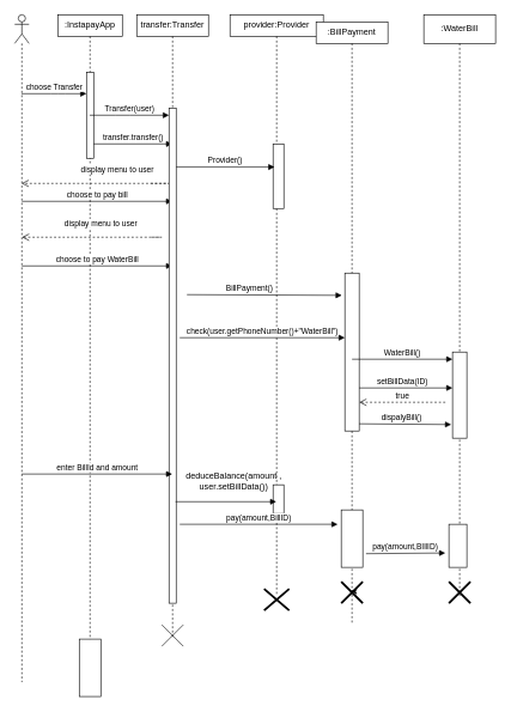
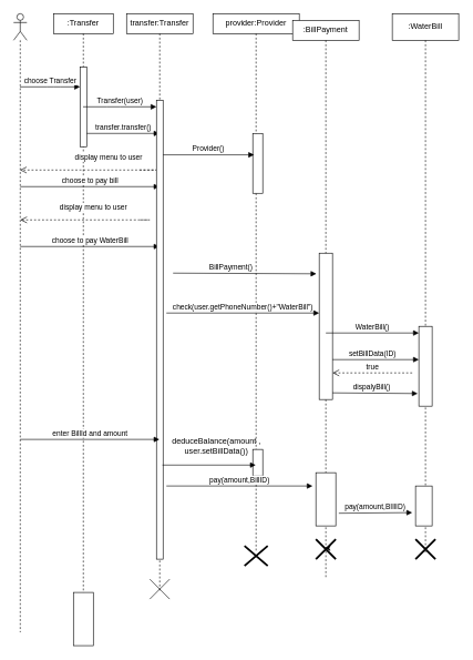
  <mxCell id="0" />
  <mxCell id="1" parent="0" />
  <mxCell id="2" value="" style="shape=umlLifeline;participant=umlActor;perimeter=lifelinePerimeter;whiteSpace=wrap;html=1;container=1;collapsible=0;recursiveResize=0;verticalAlign=top;spacingTop=36;outlineConnect=0;" vertex="1" parent="1"><mxGeometry x="20" y="20" width="20" height="930" as="geometry" /></mxCell>
- <mxCell id="3" value=":&lt;span style=&quot;&quot;&gt;InstapayApp&lt;/span&gt;" style="shape=umlLifeline;perimeter=lifelinePerimeter;whiteSpace=wrap;html=1;container=1;collapsible=0;recursiveResize=0;outlineConnect=0;size=30;" vertex="1" parent="1"><mxGeometry x="80" y="20" width="90" height="930" as="geometry" /></mxCell>
+ <mxCell id="3" value=":&lt;span style=&quot;&quot;&gt;Transfer&lt;/span&gt;" style="shape=umlLifeline;perimeter=lifelinePerimeter;whiteSpace=wrap;html=1;container=1;collapsible=0;recursiveResize=0;outlineConnect=0;size=30;" vertex="1" parent="1"><mxGeometry x="80" y="20" width="90" height="930" as="geometry" /></mxCell>
  <mxCell id="4" value="" style="html=1;points=[];perimeter=orthogonalPerimeter;" vertex="1" parent="3"><mxGeometry x="40" y="80" width="10" height="120" as="geometry" /></mxCell>
  <mxCell id="5" value="transfer.transfer()" style="html=1;verticalAlign=bottom;endArrow=block;" edge="1" parent="3" target="11"><mxGeometry width="80" relative="1" as="geometry"><mxPoint x="50" y="180" as="sourcePoint" /><mxPoint x="130" y="180" as="targetPoint" /></mxGeometry></mxCell>
  <mxCell id="6" value="display menu to user" style="html=1;verticalAlign=bottom;endArrow=open;dashed=1;endSize=8;" edge="1" parent="3" target="2"><mxGeometry x="-0.113" y="-10" relative="1" as="geometry"><mxPoint x="130" y="235" as="sourcePoint" /><mxPoint x="50" y="220" as="targetPoint" /><Array as="points"><mxPoint x="160" y="235" /><mxPoint x="130" y="235" /><mxPoint x="50" y="235" /></Array><mxPoint as="offset" /></mxGeometry></mxCell>
  <mxCell id="7" value="choose to pay bill" style="html=1;verticalAlign=bottom;endArrow=block;" edge="1" parent="3" target="11"><mxGeometry width="80" relative="1" as="geometry"><mxPoint x="-50" y="260" as="sourcePoint" /><mxPoint x="120" y="260" as="targetPoint" /></mxGeometry></mxCell>
  <mxCell id="8" value="display menu to user" style="html=1;verticalAlign=bottom;endArrow=open;dashed=1;endSize=8;" edge="1" parent="3"><mxGeometry y="-10" relative="1" as="geometry"><mxPoint x="130.33" y="310" as="sourcePoint" /><mxPoint x="-50.003" y="310" as="targetPoint" /><Array as="points"><mxPoint x="150" y="310" /><mxPoint x="130.33" y="310" /><mxPoint x="100.33" y="310" /><mxPoint x="70.33" y="310" /></Array><mxPoint as="offset" /></mxGeometry></mxCell>
  <mxCell id="9" value="choose to pay WaterBill" style="html=1;verticalAlign=bottom;endArrow=block;" edge="1" parent="3" target="11"><mxGeometry width="80" relative="1" as="geometry"><mxPoint x="-50" y="350" as="sourcePoint" /><mxPoint x="120" y="350" as="targetPoint" /></mxGeometry></mxCell>
  <mxCell id="10" value="choose Transfer" style="html=1;verticalAlign=bottom;endArrow=block;" edge="1" parent="1" source="2" target="4"><mxGeometry width="80" relative="1" as="geometry"><mxPoint x="350" y="350" as="sourcePoint" /><mxPoint x="430" y="350" as="targetPoint" /><Array as="points"><mxPoint x="80" y="130" /></Array></mxGeometry></mxCell>
  <mxCell id="11" value="transfer:Transfer" style="shape=umlLifeline;perimeter=lifelinePerimeter;whiteSpace=wrap;html=1;container=1;collapsible=0;recursiveResize=0;outlineConnect=0;size=30;" vertex="1" parent="1"><mxGeometry x="190" y="20" width="100" height="870" as="geometry" /></mxCell>
  <mxCell id="12" value="" style="html=1;points=[];perimeter=orthogonalPerimeter;" vertex="1" parent="11"><mxGeometry x="45" y="130" width="10" height="690" as="geometry" /></mxCell>
  <mxCell id="13" value="" style="shape=umlDestroy;" vertex="1" parent="11"><mxGeometry x="35" y="850" width="30" height="30" as="geometry" /></mxCell>
  <mxCell id="14" value="Transfer(user)" style="html=1;verticalAlign=bottom;endArrow=block;" edge="1" parent="1" source="3"><mxGeometry width="80" relative="1" as="geometry"><mxPoint x="130" y="160" as="sourcePoint" /><mxPoint x="235" y="160" as="targetPoint" /><Array as="points"><mxPoint x="170" y="160" /></Array></mxGeometry></mxCell>
  <mxCell id="15" value="provider:Provider" style="shape=umlLifeline;perimeter=lifelinePerimeter;whiteSpace=wrap;html=1;container=1;collapsible=0;recursiveResize=0;outlineConnect=0;size=30;" vertex="1" parent="1"><mxGeometry x="320" y="20" width="130" height="810" as="geometry" /></mxCell>
  <mxCell id="16" value="" style="html=1;verticalAlign=bottom;endArrow=block;entryX=-0.213;entryY=0.141;entryDx=0;entryDy=0;entryPerimeter=0;" edge="1" parent="15" target="24"><mxGeometry width="80" relative="1" as="geometry"><mxPoint x="-60" y="390" as="sourcePoint" /><mxPoint x="100" y="390" as="targetPoint" /></mxGeometry></mxCell>
  <mxCell id="17" value="BillPayment()" style="edgeLabel;html=1;align=center;verticalAlign=middle;resizable=0;points=[];" vertex="1" connectable="0" parent="16"><mxGeometry x="-0.284" y="2" relative="1" as="geometry"><mxPoint x="9" y="-8" as="offset" /></mxGeometry></mxCell>
  <mxCell id="18" value="deduceBalance(amount ,&lt;br&gt;user.setBillData())" style="text;html=1;align=center;verticalAlign=middle;resizable=0;points=[];autosize=1;strokeColor=none;fillColor=none;" vertex="1" parent="15"><mxGeometry x="-75" y="630" width="160" height="40" as="geometry" /></mxCell>
  <mxCell id="19" value="&lt;div style=&quot;background-color: rgb(15, 17, 26); font-family: &amp;quot;Droid Sans Mono&amp;quot;, &amp;quot;monospace&amp;quot;, monospace; font-size: 14px; line-height: 19px;&quot;&gt;&lt;br&gt;&lt;/div&gt;" style="text;html=1;align=center;verticalAlign=middle;resizable=0;points=[];autosize=1;strokeColor=none;fillColor=none;" vertex="1" parent="15"><mxGeometry x="-20" y="660" width="20" height="30" as="geometry" /></mxCell>
  <mxCell id="20" value="" style="html=1;points=[];perimeter=orthogonalPerimeter;" vertex="1" parent="15"><mxGeometry x="60" y="180" width="15" height="90" as="geometry" /></mxCell>
  <mxCell id="21" value="" style="html=1;points=[];perimeter=orthogonalPerimeter;" vertex="1" parent="15"><mxGeometry x="60" y="655" width="15" height="40" as="geometry" /></mxCell>
  <mxCell id="22" value=":BillPayment" style="shape=umlLifeline;perimeter=lifelinePerimeter;whiteSpace=wrap;html=1;container=1;collapsible=0;recursiveResize=0;outlineConnect=0;size=30;" vertex="1" parent="1"><mxGeometry x="440" y="30" width="100" height="840" as="geometry" /></mxCell>
  <mxCell id="23" value="setBillData(ID)" style="html=1;verticalAlign=bottom;endArrow=block;" edge="1" parent="22"><mxGeometry width="80" relative="1" as="geometry"><mxPoint x="50" y="510" as="sourcePoint" /><mxPoint x="190" y="510" as="targetPoint" /></mxGeometry></mxCell>
  <mxCell id="24" value="" style="html=1;points=[];perimeter=orthogonalPerimeter;" vertex="1" parent="22"><mxGeometry x="40" y="350" width="20" height="220" as="geometry" /></mxCell>
  <mxCell id="25" value="" style="shape=umlDestroy;whiteSpace=wrap;html=1;strokeWidth=3;" vertex="1" parent="22"><mxGeometry x="35" y="780" width="30" height="30" as="geometry" /></mxCell>
  <mxCell id="26" style="edgeStyle=none;html=1;entryX=0.442;entryY=0.45;entryDx=0;entryDy=0;entryPerimeter=0;" edge="1" parent="22" source="22" target="25"><mxGeometry relative="1" as="geometry" /></mxCell>
  <mxCell id="27" value="check(user.getPhoneNumber()+&quot;WaterBill&quot;)" style="html=1;verticalAlign=bottom;endArrow=block;" edge="1" parent="1"><mxGeometry width="80" relative="1" as="geometry"><mxPoint x="250" y="470" as="sourcePoint" /><mxPoint x="480" y="470" as="targetPoint" /><mxPoint as="offset" /></mxGeometry></mxCell>
  <mxCell id="28" value="WaterBill()" style="html=1;verticalAlign=bottom;endArrow=block;" edge="1" parent="1"><mxGeometry width="80" relative="1" as="geometry"><mxPoint x="490" y="500" as="sourcePoint" /><mxPoint x="630" y="500" as="targetPoint" /></mxGeometry></mxCell>
  <mxCell id="29" value=":WaterBill" style="shape=umlLifeline;perimeter=lifelinePerimeter;whiteSpace=wrap;html=1;container=1;collapsible=0;recursiveResize=0;outlineConnect=0;" vertex="1" parent="1"><mxGeometry x="590" y="20" width="100" height="810" as="geometry" /></mxCell>
  <mxCell id="30" value="" style="html=1;points=[];perimeter=orthogonalPerimeter;" vertex="1" parent="29"><mxGeometry x="40" y="470" width="20" height="120" as="geometry" /></mxCell>
  <mxCell id="31" value="" style="html=1;points=[];perimeter=orthogonalPerimeter;" vertex="1" parent="29"><mxGeometry x="35" y="710" width="25" height="60" as="geometry" /></mxCell>
  <mxCell id="32" value="true" style="html=1;verticalAlign=bottom;endArrow=open;dashed=1;endSize=8;" edge="1" parent="1"><mxGeometry relative="1" as="geometry"><mxPoint x="620" y="560" as="sourcePoint" /><mxPoint x="500" y="560" as="targetPoint" /></mxGeometry></mxCell>
  <mxCell id="33" value="dispalyBill()" style="html=1;verticalAlign=bottom;endArrow=block;entryX=-0.088;entryY=0.842;entryDx=0;entryDy=0;entryPerimeter=0;" edge="1" parent="1" target="30"><mxGeometry x="-0.073" width="80" relative="1" as="geometry"><mxPoint x="500" y="590" as="sourcePoint" /><mxPoint x="620" y="590" as="targetPoint" /><mxPoint as="offset" /></mxGeometry></mxCell>
  <mxCell id="34" value="enter BillId and amount" style="html=1;verticalAlign=bottom;endArrow=block;" edge="1" parent="1" target="11"><mxGeometry width="80" relative="1" as="geometry"><mxPoint x="30" y="660" as="sourcePoint" /><mxPoint x="220" y="660" as="targetPoint" /></mxGeometry></mxCell>
  <mxCell id="35" value="pay(amount,BillID)" style="html=1;verticalAlign=bottom;endArrow=block;" edge="1" parent="1"><mxGeometry width="80" relative="1" as="geometry"><mxPoint x="250" y="730" as="sourcePoint" /><mxPoint x="470" y="730" as="targetPoint" /></mxGeometry></mxCell>
  <mxCell id="36" value="pay(amount,BIllID)" style="html=1;verticalAlign=bottom;endArrow=block;startArrow=none;exitX=1.15;exitY=0.762;exitDx=0;exitDy=0;exitPerimeter=0;" edge="1" parent="1" source="40"><mxGeometry width="80" relative="1" as="geometry"><mxPoint x="480" y="770" as="sourcePoint" /><mxPoint x="620" y="770" as="targetPoint" /></mxGeometry></mxCell>
  <mxCell id="37" value="&lt;div style=&quot;color: rgb(186, 190, 216); background-color: rgb(15, 17, 26); font-family: &amp;quot;Droid Sans Mono&amp;quot;, &amp;quot;monospace&amp;quot;, monospace; font-size: 14px; line-height: 19px;&quot;&gt;&lt;br&gt;&lt;/div&gt;" style="html=1;verticalAlign=bottom;endArrow=block;exitX=0.9;exitY=0.795;exitDx=0;exitDy=0;exitPerimeter=0;" edge="1" parent="1" source="12" target="15"><mxGeometry width="80" relative="1" as="geometry"><mxPoint x="250" y="700" as="sourcePoint" /><mxPoint x="350" y="700" as="targetPoint" /></mxGeometry></mxCell>
  <mxCell id="38" value="Provider()" style="html=1;verticalAlign=bottom;endArrow=block;entryX=0.133;entryY=0.358;entryDx=0;entryDy=0;entryPerimeter=0;" edge="1" parent="1" source="12" target="20"><mxGeometry width="80" relative="1" as="geometry"><mxPoint x="260" y="230" as="sourcePoint" /><mxPoint x="340" y="230" as="targetPoint" /></mxGeometry></mxCell>
  <mxCell id="39" value="" style="html=1;verticalAlign=bottom;endArrow=none;" edge="1" parent="1" target="40"><mxGeometry width="80" relative="1" as="geometry"><mxPoint x="480" y="770" as="sourcePoint" /><mxPoint x="620" y="770" as="targetPoint" /></mxGeometry></mxCell>
  <mxCell id="40" value="" style="html=1;points=[];perimeter=orthogonalPerimeter;" vertex="1" parent="1"><mxGeometry x="475" y="710" width="30" height="80" as="geometry" /></mxCell>
  <mxCell id="41" value="" style="shape=umlDestroy;whiteSpace=wrap;html=1;strokeWidth=3;" vertex="1" parent="1"><mxGeometry x="625" y="810" width="30" height="30" as="geometry" /></mxCell>
  <mxCell id="42" value="" style="shape=umlDestroy;whiteSpace=wrap;html=1;strokeWidth=3;" vertex="1" parent="1"><mxGeometry x="367.5" y="820" width="35" height="30" as="geometry" /></mxCell>
  <mxCell id="43" value="" style="html=1;points=[];perimeter=orthogonalPerimeter;" vertex="1" parent="1"><mxGeometry x="110" y="890" width="30" height="80" as="geometry" /></mxCell>
